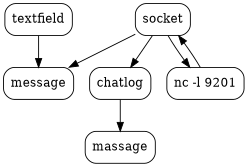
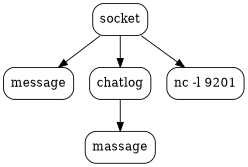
  digraph {
    node [shape=rect style=rounded]
-   textfield
    message
    socket
    chatlog
    n5 [label="nc -l 9201"]
    massage
-   textfield -> message
    socket -> message
    socket -> chatlog
    socket -> n5
    chatlog -> massage
-   n5 -> socket
  }
